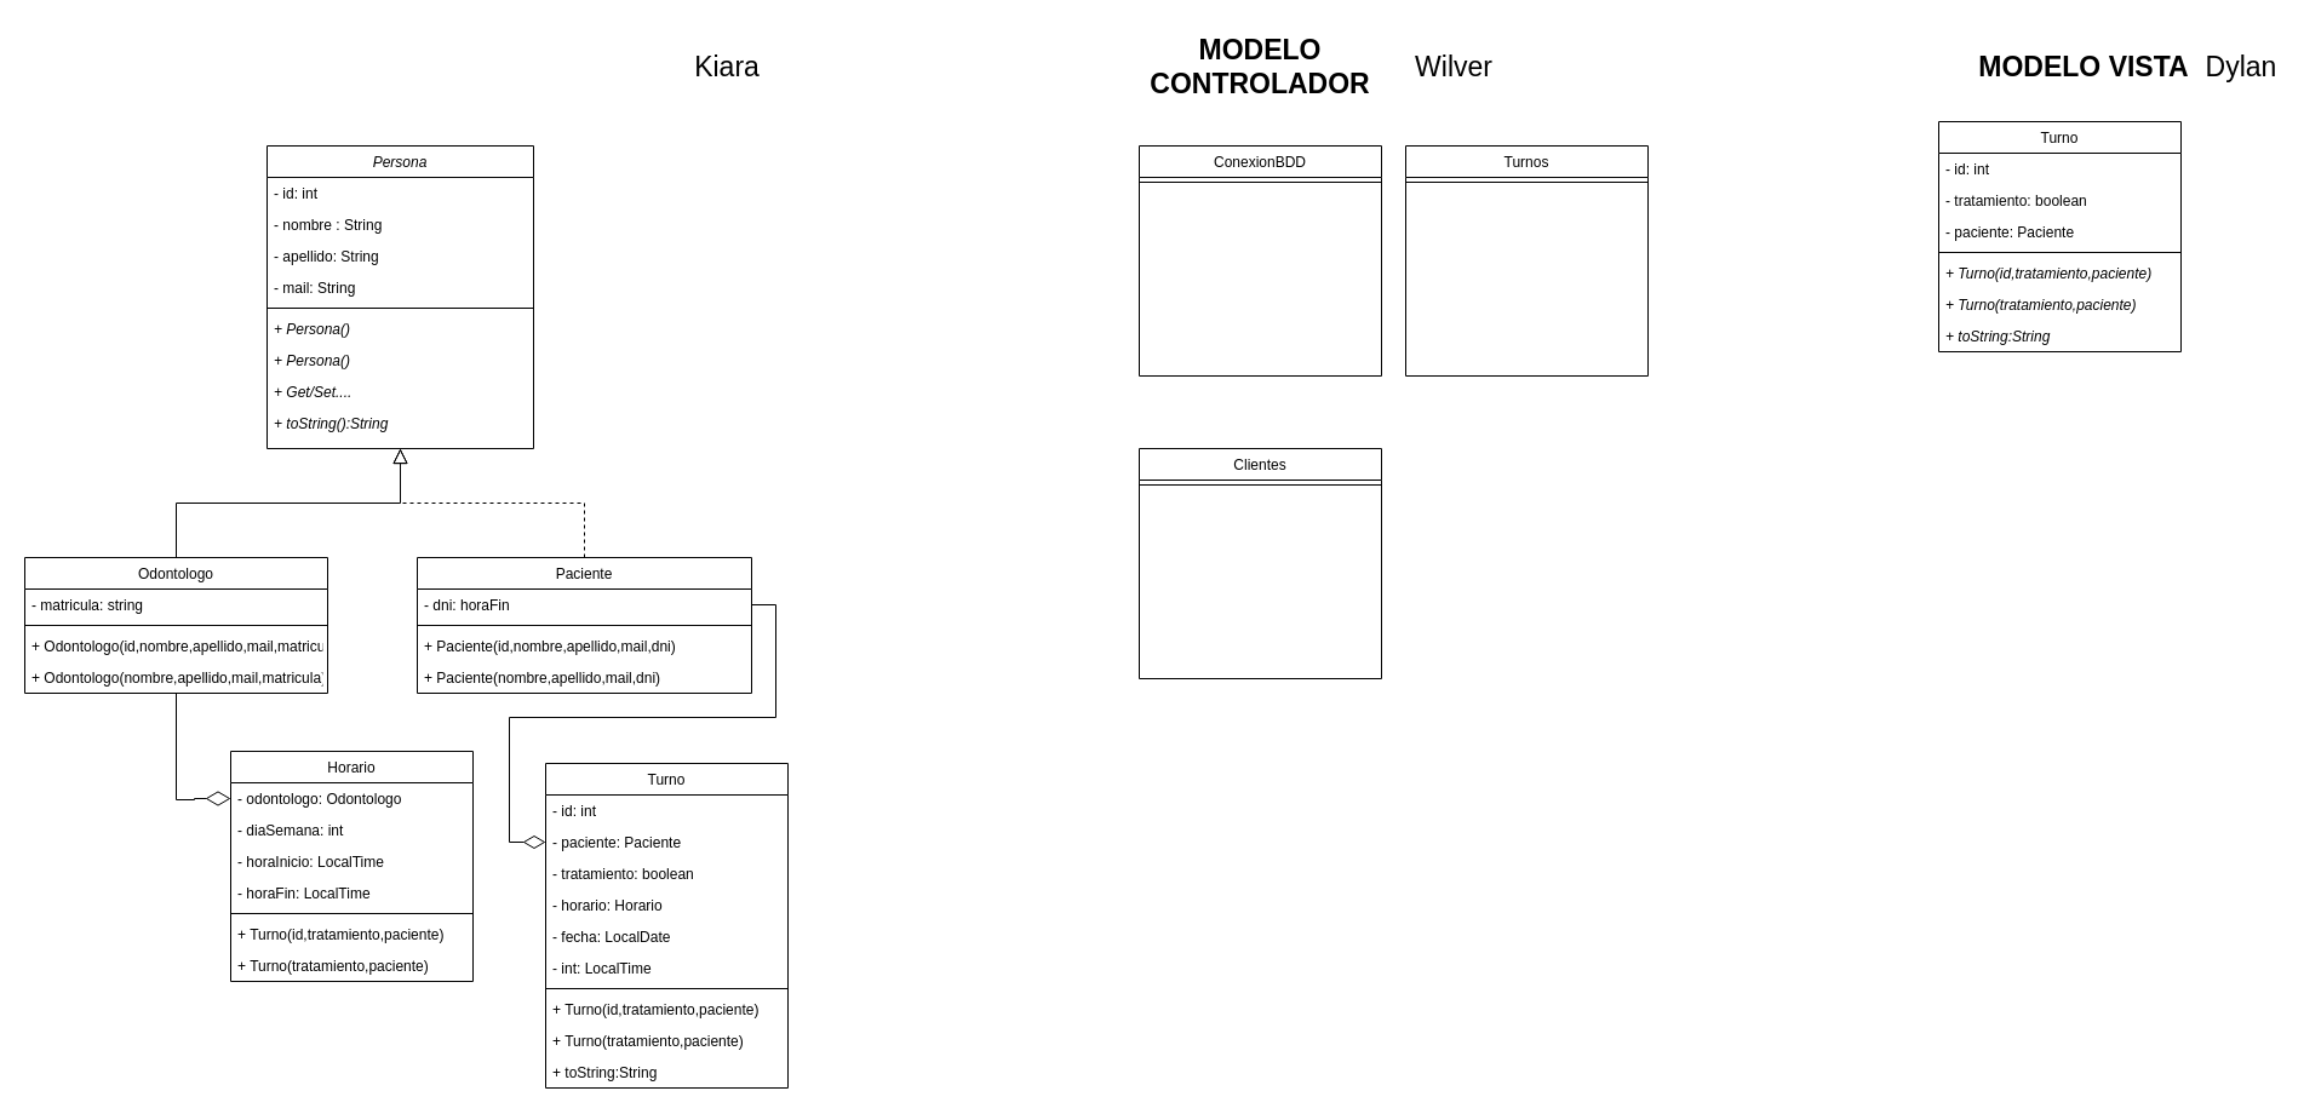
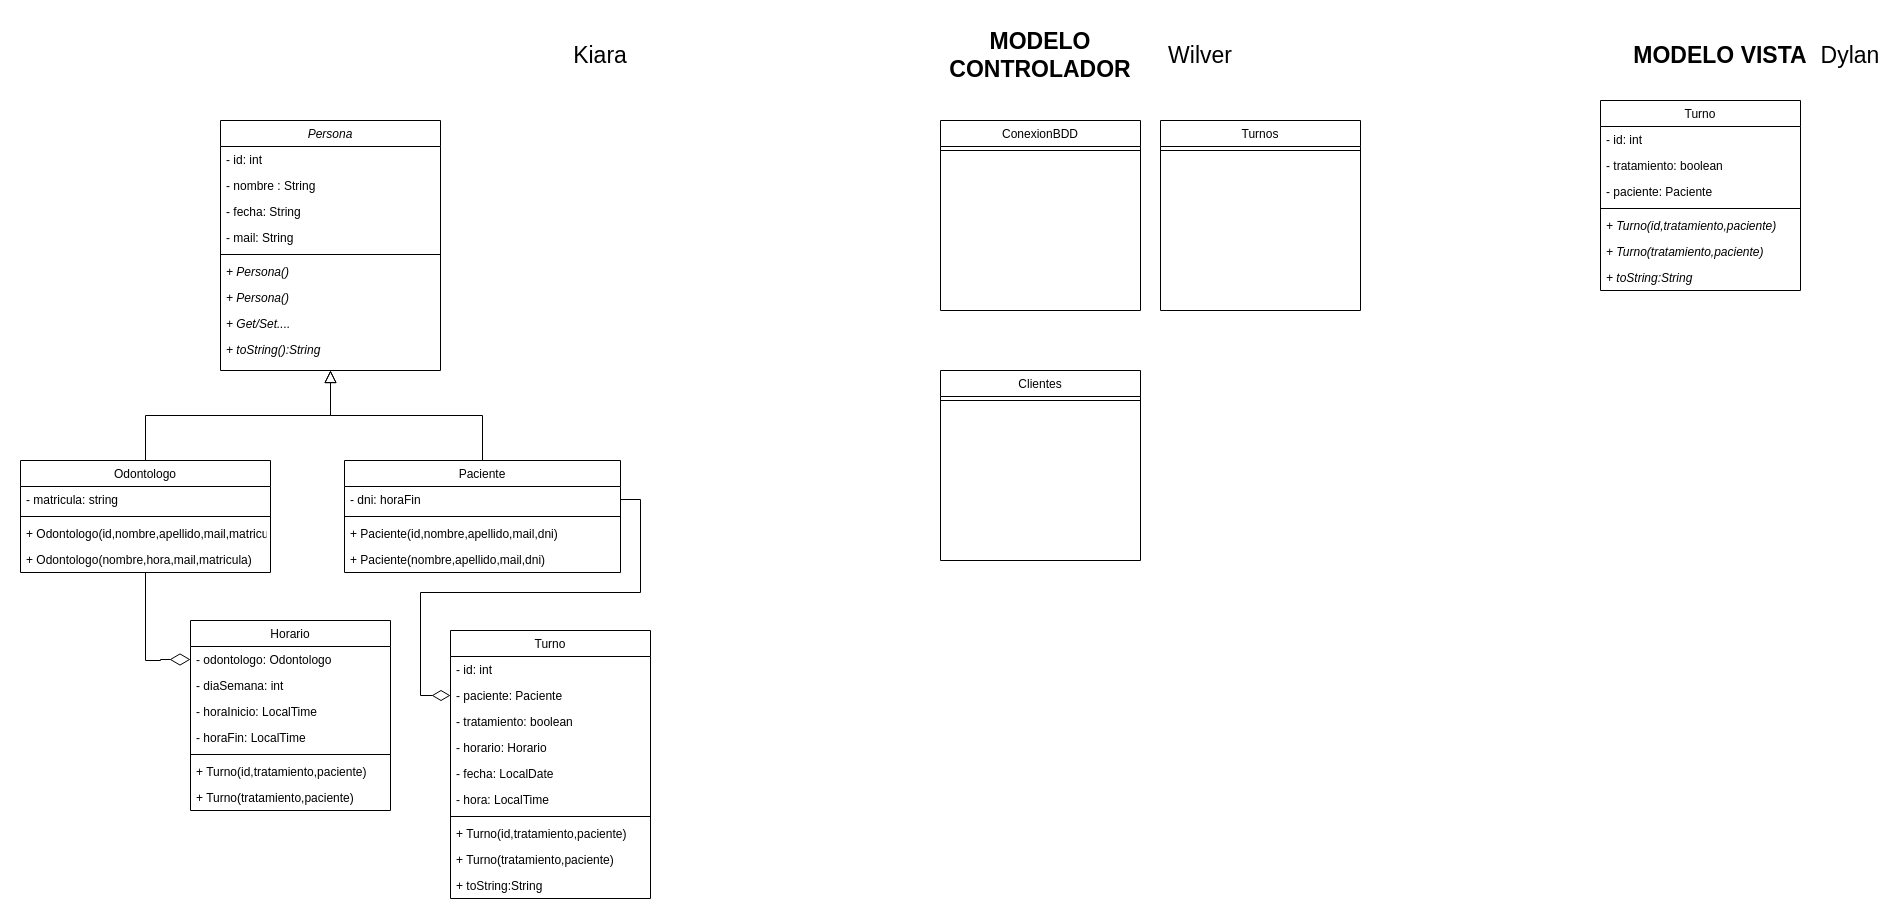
  <mxCell id="0" />
  <mxCell id="1" parent="0" />
  <mxCell id="2" value="Persona" style="swimlane;fontStyle=2;align=center;verticalAlign=top;childLayout=stackLayout;horizontal=1;startSize=26;horizontalStack=0;resizeParent=1;resizeLast=0;collapsible=1;marginBottom=0;rounded=0;shadow=0;strokeWidth=1;" parent="1" vertex="1"><mxGeometry x="220" y="120" width="220" height="250" as="geometry"><mxRectangle x="230" y="140" width="160" height="26" as="alternateBounds" /></mxGeometry></mxCell>
  <mxCell id="3" value="- id: int" style="text;align=left;verticalAlign=top;spacingLeft=4;spacingRight=4;overflow=hidden;rotatable=0;points=[[0,0.5],[1,0.5]];portConstraint=eastwest;" parent="2" vertex="1"><mxGeometry y="26" width="220" height="26" as="geometry" /></mxCell>
  <mxCell id="4" value="- nombre : String" style="text;align=left;verticalAlign=top;spacingLeft=4;spacingRight=4;overflow=hidden;rotatable=0;points=[[0,0.5],[1,0.5]];portConstraint=eastwest;" parent="2" vertex="1"><mxGeometry y="52" width="220" height="26" as="geometry" /></mxCell>
- <mxCell id="5" value="- apellido: String" style="text;align=left;verticalAlign=top;spacingLeft=4;spacingRight=4;overflow=hidden;rotatable=0;points=[[0,0.5],[1,0.5]];portConstraint=eastwest;rounded=0;shadow=0;html=0;" parent="2" vertex="1"><mxGeometry y="78" width="220" height="26" as="geometry" /></mxCell>
+ <mxCell id="5" value="- fecha: String" style="text;align=left;verticalAlign=top;spacingLeft=4;spacingRight=4;overflow=hidden;rotatable=0;points=[[0,0.5],[1,0.5]];portConstraint=eastwest;rounded=0;shadow=0;html=0;" parent="2" vertex="1"><mxGeometry y="78" width="220" height="26" as="geometry" /></mxCell>
  <mxCell id="6" value="- mail: String" style="text;align=left;verticalAlign=top;spacingLeft=4;spacingRight=4;overflow=hidden;rotatable=0;points=[[0,0.5],[1,0.5]];portConstraint=eastwest;rounded=0;shadow=0;html=0;" parent="2" vertex="1"><mxGeometry y="104" width="220" height="26" as="geometry" /></mxCell>
  <mxCell id="7" value="" style="line;html=1;strokeWidth=1;align=left;verticalAlign=middle;spacingTop=-1;spacingLeft=3;spacingRight=3;rotatable=0;labelPosition=right;points=[];portConstraint=eastwest;" parent="2" vertex="1"><mxGeometry y="130" width="220" height="8" as="geometry" /></mxCell>
  <mxCell id="8" value="+ Persona()" style="text;align=left;verticalAlign=top;spacingLeft=4;spacingRight=4;overflow=hidden;rotatable=0;points=[[0,0.5],[1,0.5]];portConstraint=eastwest;fontStyle=2" parent="2" vertex="1"><mxGeometry y="138" width="220" height="26" as="geometry" /></mxCell>
  <mxCell id="9" value="+ Persona()" style="text;align=left;verticalAlign=top;spacingLeft=4;spacingRight=4;overflow=hidden;rotatable=0;points=[[0,0.5],[1,0.5]];portConstraint=eastwest;fontStyle=2" parent="2" vertex="1"><mxGeometry y="164" width="220" height="26" as="geometry" /></mxCell>
  <mxCell id="10" value="+ Get/Set...." style="text;align=left;verticalAlign=top;spacingLeft=4;spacingRight=4;overflow=hidden;rotatable=0;points=[[0,0.5],[1,0.5]];portConstraint=eastwest;fontStyle=2" parent="2" vertex="1"><mxGeometry y="190" width="220" height="26" as="geometry" /></mxCell>
  <mxCell id="11" value="+ toString():String" style="text;align=left;verticalAlign=top;spacingLeft=4;spacingRight=4;overflow=hidden;rotatable=0;points=[[0,0.5],[1,0.5]];portConstraint=eastwest;fontStyle=2" parent="2" vertex="1"><mxGeometry y="216" width="220" height="26" as="geometry" /></mxCell>
  <mxCell id="12" style="edgeStyle=orthogonalEdgeStyle;rounded=0;orthogonalLoop=1;jettySize=auto;html=1;endArrow=diamondThin;endFill=0;endSize=18;" parent="1" source="13" target="37" edge="1"><mxGeometry relative="1" as="geometry"><Array as="points"><mxPoint x="145" y="660" /><mxPoint x="160" y="660" /><mxPoint x="160" y="659" /></Array></mxGeometry></mxCell>
  <mxCell id="13" value="Odontologo" style="swimlane;fontStyle=0;align=center;verticalAlign=top;childLayout=stackLayout;horizontal=1;startSize=26;horizontalStack=0;resizeParent=1;resizeLast=0;collapsible=1;marginBottom=0;rounded=0;shadow=0;strokeWidth=1;" parent="1" vertex="1"><mxGeometry x="20" y="460" width="250" height="112" as="geometry"><mxRectangle x="130" y="380" width="160" height="26" as="alternateBounds" /></mxGeometry></mxCell>
  <mxCell id="14" value="- matricula: string " style="text;align=left;verticalAlign=top;spacingLeft=4;spacingRight=4;overflow=hidden;rotatable=0;points=[[0,0.5],[1,0.5]];portConstraint=eastwest;" parent="13" vertex="1"><mxGeometry y="26" width="250" height="26" as="geometry" /></mxCell>
  <mxCell id="15" value="" style="line;html=1;strokeWidth=1;align=left;verticalAlign=middle;spacingTop=-1;spacingLeft=3;spacingRight=3;rotatable=0;labelPosition=right;points=[];portConstraint=eastwest;" parent="13" vertex="1"><mxGeometry y="52" width="250" height="8" as="geometry" /></mxCell>
  <mxCell id="16" value="+ Odontologo(id,nombre,apellido,mail,matricula)" style="text;align=left;verticalAlign=top;spacingLeft=4;spacingRight=4;overflow=hidden;rotatable=0;points=[[0,0.5],[1,0.5]];portConstraint=eastwest;" parent="13" vertex="1"><mxGeometry y="60" width="250" height="26" as="geometry" /></mxCell>
- <mxCell id="17" value="+ Odontologo(nombre,apellido,mail,matricula)" style="text;align=left;verticalAlign=top;spacingLeft=4;spacingRight=4;overflow=hidden;rotatable=0;points=[[0,0.5],[1,0.5]];portConstraint=eastwest;" parent="13" vertex="1"><mxGeometry y="86" width="250" height="26" as="geometry" /></mxCell>
+ <mxCell id="17" value="+ Odontologo(nombre,hora,mail,matricula)" style="text;align=left;verticalAlign=top;spacingLeft=4;spacingRight=4;overflow=hidden;rotatable=0;points=[[0,0.5],[1,0.5]];portConstraint=eastwest;" parent="13" vertex="1"><mxGeometry y="86" width="250" height="26" as="geometry" /></mxCell>
  <mxCell id="18" value="" style="endArrow=block;endSize=10;endFill=0;shadow=0;strokeWidth=1;rounded=0;edgeStyle=elbowEdgeStyle;elbow=vertical;" parent="1" source="13" target="2" edge="1"><mxGeometry width="160" relative="1" as="geometry"><mxPoint x="210" y="203" as="sourcePoint" /><mxPoint x="210" y="203" as="targetPoint" /></mxGeometry></mxCell>
  <mxCell id="19" value="Paciente" style="swimlane;fontStyle=0;align=center;verticalAlign=top;childLayout=stackLayout;horizontal=1;startSize=26;horizontalStack=0;resizeParent=1;resizeLast=0;collapsible=1;marginBottom=0;rounded=0;shadow=0;strokeWidth=1;" parent="1" vertex="1"><mxGeometry x="344" y="460" width="276" height="112" as="geometry"><mxRectangle x="340" y="380" width="170" height="26" as="alternateBounds" /></mxGeometry></mxCell>
  <mxCell id="20" value="- dni: horaFin" style="text;align=left;verticalAlign=top;spacingLeft=4;spacingRight=4;overflow=hidden;rotatable=0;points=[[0,0.5],[1,0.5]];portConstraint=eastwest;rounded=0;shadow=0;html=0;" parent="19" vertex="1"><mxGeometry y="26" width="276" height="26" as="geometry" /></mxCell>
  <mxCell id="21" value="" style="line;html=1;strokeWidth=1;align=left;verticalAlign=middle;spacingTop=-1;spacingLeft=3;spacingRight=3;rotatable=0;labelPosition=right;points=[];portConstraint=eastwest;" parent="19" vertex="1"><mxGeometry y="52" width="276" height="8" as="geometry" /></mxCell>
  <mxCell id="22" value="+ Paciente(id,nombre,apellido,mail,dni)" style="text;align=left;verticalAlign=top;spacingLeft=4;spacingRight=4;overflow=hidden;rotatable=0;points=[[0,0.5],[1,0.5]];portConstraint=eastwest;" parent="19" vertex="1"><mxGeometry y="60" width="276" height="26" as="geometry" /></mxCell>
  <mxCell id="23" value="+ Paciente(nombre,apellido,mail,dni)" style="text;align=left;verticalAlign=top;spacingLeft=4;spacingRight=4;overflow=hidden;rotatable=0;points=[[0,0.5],[1,0.5]];portConstraint=eastwest;" parent="19" vertex="1"><mxGeometry y="86" width="276" height="26" as="geometry" /></mxCell>
- <mxCell id="24" value="" style="endArrow=block;endSize=10;endFill=0;shadow=0;strokeWidth=1;rounded=0;edgeStyle=elbowEdgeStyle;elbow=vertical;dashed=1;" parent="1" source="19" target="2" edge="1"><mxGeometry width="160" relative="1" as="geometry"><mxPoint x="220" y="373" as="sourcePoint" /><mxPoint x="320" y="271" as="targetPoint" /></mxGeometry></mxCell>
+ <mxCell id="24" value="" style="endArrow=block;endSize=10;endFill=0;shadow=0;strokeWidth=1;rounded=0;edgeStyle=elbowEdgeStyle;elbow=vertical;" parent="1" source="19" target="2" edge="1"><mxGeometry width="160" relative="1" as="geometry"><mxPoint x="220" y="373" as="sourcePoint" /><mxPoint x="320" y="271" as="targetPoint" /></mxGeometry></mxCell>
  <mxCell id="25" value="Turno" style="swimlane;fontStyle=0;align=center;verticalAlign=top;childLayout=stackLayout;horizontal=1;startSize=26;horizontalStack=0;resizeParent=1;resizeLast=0;collapsible=1;marginBottom=0;rounded=0;shadow=0;strokeWidth=1;" parent="1" vertex="1"><mxGeometry x="450" y="630" width="200" height="268" as="geometry"><mxRectangle x="550" y="140" width="160" height="26" as="alternateBounds" /></mxGeometry></mxCell>
  <mxCell id="26" value="- id: int" style="text;align=left;verticalAlign=top;spacingLeft=4;spacingRight=4;overflow=hidden;rotatable=0;points=[[0,0.5],[1,0.5]];portConstraint=eastwest;" parent="25" vertex="1"><mxGeometry y="26" width="200" height="26" as="geometry" /></mxCell>
  <mxCell id="27" value="- paciente: Paciente" style="text;align=left;verticalAlign=top;spacingLeft=4;spacingRight=4;overflow=hidden;rotatable=0;points=[[0,0.5],[1,0.5]];portConstraint=eastwest;" parent="25" vertex="1"><mxGeometry y="52" width="200" height="26" as="geometry" /></mxCell>
  <mxCell id="28" value="- tratamiento: boolean" style="text;align=left;verticalAlign=top;spacingLeft=4;spacingRight=4;overflow=hidden;rotatable=0;points=[[0,0.5],[1,0.5]];portConstraint=eastwest;" parent="25" vertex="1"><mxGeometry y="78" width="200" height="26" as="geometry" /></mxCell>
  <mxCell id="29" value="- horario: Horario" style="text;align=left;verticalAlign=top;spacingLeft=4;spacingRight=4;overflow=hidden;rotatable=0;points=[[0,0.5],[1,0.5]];portConstraint=eastwest;" vertex="1" parent="25"><mxGeometry y="104" width="200" height="26" as="geometry" /></mxCell>
  <mxCell id="30" value="- fecha: LocalDate" style="text;align=left;verticalAlign=top;spacingLeft=4;spacingRight=4;overflow=hidden;rotatable=0;points=[[0,0.5],[1,0.5]];portConstraint=eastwest;" vertex="1" parent="25"><mxGeometry y="130" width="200" height="26" as="geometry" /></mxCell>
- <mxCell id="31" value="- int: LocalTime" style="text;align=left;verticalAlign=top;spacingLeft=4;spacingRight=4;overflow=hidden;rotatable=0;points=[[0,0.5],[1,0.5]];portConstraint=eastwest;" vertex="1" parent="25"><mxGeometry y="156" width="200" height="26" as="geometry" /></mxCell>
+ <mxCell id="31" value="- hora: LocalTime" style="text;align=left;verticalAlign=top;spacingLeft=4;spacingRight=4;overflow=hidden;rotatable=0;points=[[0,0.5],[1,0.5]];portConstraint=eastwest;" vertex="1" parent="25"><mxGeometry y="156" width="200" height="26" as="geometry" /></mxCell>
  <mxCell id="32" value="" style="line;html=1;strokeWidth=1;align=left;verticalAlign=middle;spacingTop=-1;spacingLeft=3;spacingRight=3;rotatable=0;labelPosition=right;points=[];portConstraint=eastwest;" parent="25" vertex="1"><mxGeometry y="182" width="200" height="8" as="geometry" /></mxCell>
  <mxCell id="33" value="+ Turno(id,tratamiento,paciente)" style="text;align=left;verticalAlign=top;spacingLeft=4;spacingRight=4;overflow=hidden;rotatable=0;points=[[0,0.5],[1,0.5]];portConstraint=eastwest;fontStyle=0" parent="25" vertex="1"><mxGeometry y="190" width="200" height="26" as="geometry" /></mxCell>
  <mxCell id="34" value="+ Turno(tratamiento,paciente)" style="text;align=left;verticalAlign=top;spacingLeft=4;spacingRight=4;overflow=hidden;rotatable=0;points=[[0,0.5],[1,0.5]];portConstraint=eastwest;fontStyle=0" parent="25" vertex="1"><mxGeometry y="216" width="200" height="26" as="geometry" /></mxCell>
  <mxCell id="35" value="+ toString:String" style="text;align=left;verticalAlign=top;spacingLeft=4;spacingRight=4;overflow=hidden;rotatable=0;points=[[0,0.5],[1,0.5]];portConstraint=eastwest;fontStyle=0;fontColor=#000000;" parent="25" vertex="1"><mxGeometry y="242" width="200" height="26" as="geometry" /></mxCell>
  <mxCell id="36" value="Horario" style="swimlane;fontStyle=0;align=center;verticalAlign=top;childLayout=stackLayout;horizontal=1;startSize=26;horizontalStack=0;resizeParent=1;resizeLast=0;collapsible=1;marginBottom=0;rounded=0;shadow=0;strokeWidth=1;" parent="1" vertex="1"><mxGeometry x="190" y="620" width="200" height="190" as="geometry"><mxRectangle x="550" y="140" width="160" height="26" as="alternateBounds" /></mxGeometry></mxCell>
  <mxCell id="37" value="- odontologo: Odontologo" style="text;align=left;verticalAlign=top;spacingLeft=4;spacingRight=4;overflow=hidden;rotatable=0;points=[[0,0.5],[1,0.5]];portConstraint=eastwest;" parent="36" vertex="1"><mxGeometry y="26" width="200" height="26" as="geometry" /></mxCell>
  <mxCell id="38" value="- diaSemana: int" style="text;align=left;verticalAlign=top;spacingLeft=4;spacingRight=4;overflow=hidden;rotatable=0;points=[[0,0.5],[1,0.5]];portConstraint=eastwest;" parent="36" vertex="1"><mxGeometry y="52" width="200" height="26" as="geometry" /></mxCell>
  <mxCell id="39" value="- horaInicio: LocalTime" style="text;align=left;verticalAlign=top;spacingLeft=4;spacingRight=4;overflow=hidden;rotatable=0;points=[[0,0.5],[1,0.5]];portConstraint=eastwest;" vertex="1" parent="36"><mxGeometry y="78" width="200" height="26" as="geometry" /></mxCell>
  <mxCell id="40" value="- horaFin: LocalTime" style="text;align=left;verticalAlign=top;spacingLeft=4;spacingRight=4;overflow=hidden;rotatable=0;points=[[0,0.5],[1,0.5]];portConstraint=eastwest;" vertex="1" parent="36"><mxGeometry y="104" width="200" height="26" as="geometry" /></mxCell>
  <mxCell id="41" value="" style="line;html=1;strokeWidth=1;align=left;verticalAlign=middle;spacingTop=-1;spacingLeft=3;spacingRight=3;rotatable=0;labelPosition=right;points=[];portConstraint=eastwest;" parent="36" vertex="1"><mxGeometry y="130" width="200" height="8" as="geometry" /></mxCell>
  <mxCell id="42" value="+ Turno(id,tratamiento,paciente)" style="text;align=left;verticalAlign=top;spacingLeft=4;spacingRight=4;overflow=hidden;rotatable=0;points=[[0,0.5],[1,0.5]];portConstraint=eastwest;fontStyle=0" parent="36" vertex="1"><mxGeometry y="138" width="200" height="26" as="geometry" /></mxCell>
  <mxCell id="43" value="+ Turno(tratamiento,paciente)" style="text;align=left;verticalAlign=top;spacingLeft=4;spacingRight=4;overflow=hidden;rotatable=0;points=[[0,0.5],[1,0.5]];portConstraint=eastwest;fontStyle=0" parent="36" vertex="1"><mxGeometry y="164" width="200" height="26" as="geometry" /></mxCell>
  <mxCell id="44" value="ConexionBDD" style="swimlane;fontStyle=0;align=center;verticalAlign=top;childLayout=stackLayout;horizontal=1;startSize=26;horizontalStack=0;resizeParent=1;resizeLast=0;collapsible=1;marginBottom=0;rounded=0;shadow=0;strokeWidth=1;" parent="1" vertex="1"><mxGeometry x="940" y="120" width="200" height="190" as="geometry"><mxRectangle x="550" y="140" width="160" height="26" as="alternateBounds" /></mxGeometry></mxCell>
  <mxCell id="45" value="" style="line;html=1;strokeWidth=1;align=left;verticalAlign=middle;spacingTop=-1;spacingLeft=3;spacingRight=3;rotatable=0;labelPosition=right;points=[];portConstraint=eastwest;" parent="44" vertex="1"><mxGeometry y="26" width="200" height="8" as="geometry" /></mxCell>
  <mxCell id="46" value="MODELO VISTA" style="text;html=1;strokeColor=none;fillColor=none;align=center;verticalAlign=middle;whiteSpace=wrap;rounded=0;fontSize=23;fontStyle=1" parent="1" vertex="1"><mxGeometry x="1630" y="20" width="180" height="70" as="geometry" /></mxCell>
  <mxCell id="47" value="MODELO CONTROLADOR" style="text;html=1;strokeColor=none;fillColor=none;align=center;verticalAlign=middle;whiteSpace=wrap;rounded=0;fontSize=23;fontStyle=1" parent="1" vertex="1"><mxGeometry x="950" y="20" width="180" height="70" as="geometry" /></mxCell>
  <mxCell id="48" value="Turno" style="swimlane;fontStyle=0;align=center;verticalAlign=top;childLayout=stackLayout;horizontal=1;startSize=26;horizontalStack=0;resizeParent=1;resizeLast=0;collapsible=1;marginBottom=0;rounded=0;shadow=0;strokeWidth=1;" parent="1" vertex="1"><mxGeometry x="1600" y="100" width="200" height="190" as="geometry"><mxRectangle x="550" y="140" width="160" height="26" as="alternateBounds" /></mxGeometry></mxCell>
  <mxCell id="49" value="- id: int" style="text;align=left;verticalAlign=top;spacingLeft=4;spacingRight=4;overflow=hidden;rotatable=0;points=[[0,0.5],[1,0.5]];portConstraint=eastwest;" parent="48" vertex="1"><mxGeometry y="26" width="200" height="26" as="geometry" /></mxCell>
  <mxCell id="50" value="- tratamiento: boolean" style="text;align=left;verticalAlign=top;spacingLeft=4;spacingRight=4;overflow=hidden;rotatable=0;points=[[0,0.5],[1,0.5]];portConstraint=eastwest;" parent="48" vertex="1"><mxGeometry y="52" width="200" height="26" as="geometry" /></mxCell>
  <mxCell id="51" value="- paciente: Paciente" style="text;align=left;verticalAlign=top;spacingLeft=4;spacingRight=4;overflow=hidden;rotatable=0;points=[[0,0.5],[1,0.5]];portConstraint=eastwest;" parent="48" vertex="1"><mxGeometry y="78" width="200" height="26" as="geometry" /></mxCell>
  <mxCell id="52" value="" style="line;html=1;strokeWidth=1;align=left;verticalAlign=middle;spacingTop=-1;spacingLeft=3;spacingRight=3;rotatable=0;labelPosition=right;points=[];portConstraint=eastwest;" parent="48" vertex="1"><mxGeometry y="104" width="200" height="8" as="geometry" /></mxCell>
  <mxCell id="53" value="+ Turno(id,tratamiento,paciente)" style="text;align=left;verticalAlign=top;spacingLeft=4;spacingRight=4;overflow=hidden;rotatable=0;points=[[0,0.5],[1,0.5]];portConstraint=eastwest;fontStyle=2" parent="48" vertex="1"><mxGeometry y="112" width="200" height="26" as="geometry" /></mxCell>
  <mxCell id="54" value="+ Turno(tratamiento,paciente)" style="text;align=left;verticalAlign=top;spacingLeft=4;spacingRight=4;overflow=hidden;rotatable=0;points=[[0,0.5],[1,0.5]];portConstraint=eastwest;fontStyle=2" parent="48" vertex="1"><mxGeometry y="138" width="200" height="26" as="geometry" /></mxCell>
  <mxCell id="55" value="+ toString:String" style="text;align=left;verticalAlign=top;spacingLeft=4;spacingRight=4;overflow=hidden;rotatable=0;points=[[0,0.5],[1,0.5]];portConstraint=eastwest;fontStyle=2" parent="48" vertex="1"><mxGeometry y="164" width="200" height="26" as="geometry" /></mxCell>
  <mxCell id="56" value="Turnos" style="swimlane;fontStyle=0;align=center;verticalAlign=top;childLayout=stackLayout;horizontal=1;startSize=26;horizontalStack=0;resizeParent=1;resizeLast=0;collapsible=1;marginBottom=0;rounded=0;shadow=0;strokeWidth=1;" parent="1" vertex="1"><mxGeometry x="1160" y="120" width="200" height="190" as="geometry"><mxRectangle x="550" y="140" width="160" height="26" as="alternateBounds" /></mxGeometry></mxCell>
  <mxCell id="57" value="" style="line;html=1;strokeWidth=1;align=left;verticalAlign=middle;spacingTop=-1;spacingLeft=3;spacingRight=3;rotatable=0;labelPosition=right;points=[];portConstraint=eastwest;" parent="56" vertex="1"><mxGeometry y="26" width="200" height="8" as="geometry" /></mxCell>
  <mxCell id="58" value="Clientes" style="swimlane;fontStyle=0;align=center;verticalAlign=top;childLayout=stackLayout;horizontal=1;startSize=26;horizontalStack=0;resizeParent=1;resizeLast=0;collapsible=1;marginBottom=0;rounded=0;shadow=0;strokeWidth=1;" parent="1" vertex="1"><mxGeometry x="940" y="370" width="200" height="190" as="geometry"><mxRectangle x="550" y="140" width="160" height="26" as="alternateBounds" /></mxGeometry></mxCell>
  <mxCell id="59" value="" style="line;html=1;strokeWidth=1;align=left;verticalAlign=middle;spacingTop=-1;spacingLeft=3;spacingRight=3;rotatable=0;labelPosition=right;points=[];portConstraint=eastwest;" parent="58" vertex="1"><mxGeometry y="26" width="200" height="8" as="geometry" /></mxCell>
  <mxCell id="60" value="Kiara" style="text;html=1;strokeColor=none;fillColor=none;align=center;verticalAlign=middle;whiteSpace=wrap;rounded=0;fontSize=23;" parent="1" vertex="1"><mxGeometry x="570" y="40" width="60" height="30" as="geometry" /></mxCell>
  <mxCell id="61" value="Wilver" style="text;html=1;strokeColor=none;fillColor=none;align=center;verticalAlign=middle;whiteSpace=wrap;rounded=0;fontSize=23;" parent="1" vertex="1"><mxGeometry x="1170" y="40" width="60" height="30" as="geometry" /></mxCell>
  <mxCell id="62" value="Dylan" style="text;html=1;strokeColor=none;fillColor=none;align=center;verticalAlign=middle;whiteSpace=wrap;rounded=0;fontSize=23;" parent="1" vertex="1"><mxGeometry x="1820" y="40" width="60" height="30" as="geometry" /></mxCell>
  <mxCell id="63" style="edgeStyle=orthogonalEdgeStyle;rounded=0;orthogonalLoop=1;jettySize=auto;html=1;entryX=0;entryY=0.5;entryDx=0;entryDy=0;endArrow=diamondThin;endFill=0;endSize=16;" edge="1" parent="1" source="20" target="27"><mxGeometry relative="1" as="geometry" /></mxCell>
